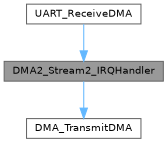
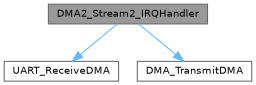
  digraph {
    rankdir=TB
    node [color=grey40 fillcolor=white fontname=Helvetica fontsize=10 shape=box style=filled]
    edge [color=steelblue1 fontname=Helvetica fontsize=10 labelfontname=Helvetica labelfontsize=10 style=solid]
    n1 [color=gray40 fillcolor=grey60 fontcolor=black height=0.2 label=DMA2_Stream2_IRQHandler width=0.4]
    n2 [height=0.2 label=UART_ReceiveDMA width=0.4]
    n3 [height=0.2 label=DMA_TransmitDMA width=0.4]
-   n2 -> n1
+   n1 -> n2
    n1 -> n3
  }
